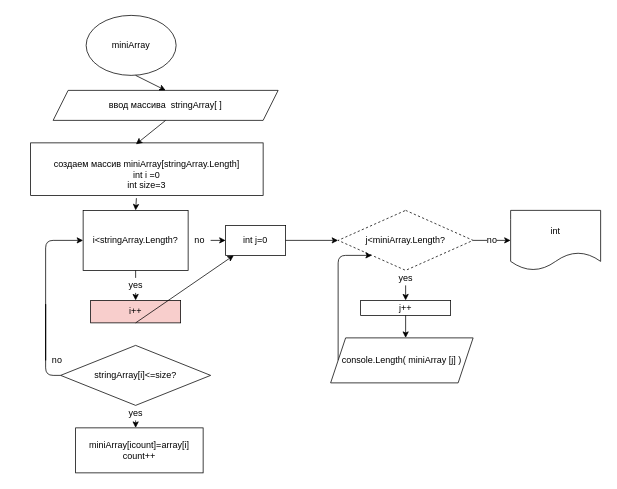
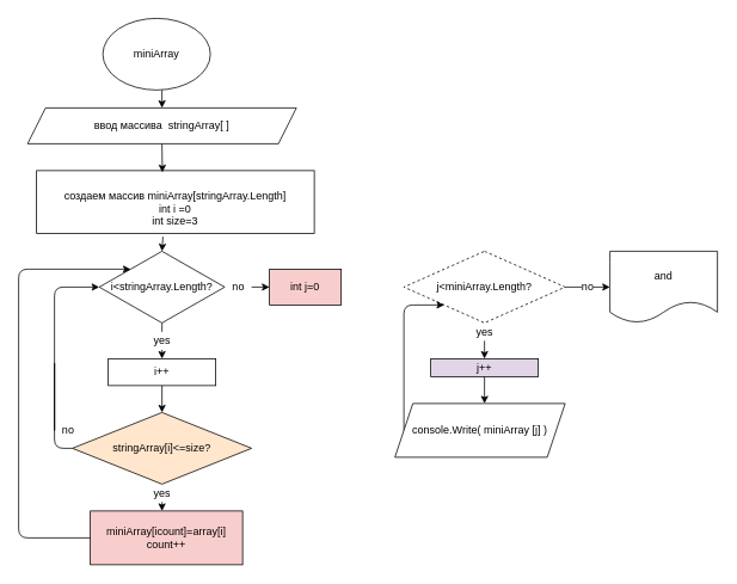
  <mxCell id="0" />
  <mxCell id="1" parent="0" />
  <mxCell id="2" value="miniArray" style="ellipse;whiteSpace=wrap;html=1;" parent="1" vertex="1"><mxGeometry x="114" y="20" width="120" height="80" as="geometry" /></mxCell>
- <mxCell id="3" value="&lt;div style=&quot;text-align: justify&quot;&gt;&lt;span&gt;&lt;br&gt;&lt;/span&gt;&lt;/div&gt;&lt;div style=&quot;text-align: justify&quot;&gt;&lt;span&gt;&lt;br&gt;&lt;/span&gt;&lt;/div&gt;&lt;div style=&quot;text-align: justify&quot;&gt;&lt;span&gt;ввод массива&amp;nbsp; stringArray[ ]&lt;/span&gt;&lt;/div&gt;&lt;span style=&quot;background-color: rgb(30 , 30 , 30)&quot;&gt;&lt;div style=&quot;text-align: justify&quot;&gt;&lt;font color=&quot;#d4d4d4&quot; face=&quot;consolas, courier new, monospace&quot;&gt;&lt;br&gt;&lt;/font&gt;&lt;/div&gt;&lt;br&gt;&lt;/span&gt;" style="shape=parallelogram;perimeter=parallelogramPerimeter;whiteSpace=wrap;html=1;fixedSize=1;" parent="1" vertex="1"><mxGeometry x="70" y="120" width="300" height="40" as="geometry" /></mxCell>
+ <mxCell id="3" value="&lt;div style=&quot;text-align: justify&quot;&gt;&lt;span&gt;&lt;br&gt;&lt;/span&gt;&lt;/div&gt;&lt;div style=&quot;text-align: justify&quot;&gt;&lt;span&gt;&lt;br&gt;&lt;/span&gt;&lt;/div&gt;&lt;div style=&quot;text-align: justify&quot;&gt;&lt;span&gt;ввод массива&amp;nbsp; stringArray[ ]&lt;/span&gt;&lt;/div&gt;&lt;span style=&quot;background-color: rgb(30 , 30 , 30)&quot;&gt;&lt;div style=&quot;text-align: justify&quot;&gt;&lt;font color=&quot;#d4d4d4&quot; face=&quot;consolas, courier new, monospace&quot;&gt;&lt;br&gt;&lt;/font&gt;&lt;/div&gt;&lt;br&gt;&lt;/span&gt;" style="shape=parallelogram;perimeter=parallelogramPerimeter;whiteSpace=wrap;html=1;fixedSize=1;" parent="1" vertex="1"><mxGeometry x="30" y="120" width="300" height="40" as="geometry" /></mxCell>
  <mxCell id="4" value="" style="endArrow=classic;html=1;entryX=0.5;entryY=0;entryDx=0;entryDy=0;" parent="1" target="3" edge="1"><mxGeometry width="50" height="50" relative="1" as="geometry"><mxPoint x="180" y="100" as="sourcePoint" /><mxPoint x="240" y="260" as="targetPoint" /></mxGeometry></mxCell>
  <mxCell id="5" value="&lt;span style=&quot;font-size: 12px ; font-style: normal ; font-weight: 400 ; letter-spacing: normal ; text-align: center ; text-indent: 0px ; text-transform: none ; word-spacing: 0px ; background-color: rgb(30 , 30 , 30) ; color: rgb(212 , 212 , 212) ; font-family: &amp;#34;consolas&amp;#34; , &amp;#34;courier new&amp;#34; , monospace&quot;&gt;&lt;font style=&quot;font-size: 12px&quot;&gt;&lt;br&gt;&lt;/font&gt;&lt;/span&gt;cоздаем массив miniArray[stringArray.Length]&lt;br&gt;int i =0&lt;br&gt;int size=3" style="rounded=0;whiteSpace=wrap;html=1;fontSize=12;" parent="1" vertex="1"><mxGeometry x="40" y="190" width="310" height="70" as="geometry" /></mxCell>
  <mxCell id="6" value="" style="endArrow=classic;html=1;fontSize=12;exitX=0.5;exitY=1;exitDx=0;exitDy=0;entryX=0.453;entryY=0.027;entryDx=0;entryDy=0;entryPerimeter=0;" parent="1" source="3" target="5" edge="1"><mxGeometry width="50" height="50" relative="1" as="geometry"><mxPoint x="190" y="290" as="sourcePoint" /><mxPoint x="240" y="240" as="targetPoint" /></mxGeometry></mxCell>
- <mxCell id="7" value="i&amp;lt;stringArray.Length?" style="whiteSpace=wrap;html=1;fontSize=12;rounded=0;" parent="1" vertex="1"><mxGeometry x="110" y="280" width="140" height="80" as="geometry" /></mxCell>
+ <mxCell id="7" value="i&amp;lt;stringArray.Length?" style="rhombus;whiteSpace=wrap;html=1;fontSize=12;" parent="1" vertex="1"><mxGeometry x="110" y="280" width="140" height="80" as="geometry" /></mxCell>
  <mxCell id="8" value="" style="endArrow=classic;html=1;fontSize=12;exitX=0.455;exitY=1.053;exitDx=0;exitDy=0;exitPerimeter=0;entryX=0.5;entryY=0;entryDx=0;entryDy=0;" parent="1" source="5" target="7" edge="1"><mxGeometry width="50" height="50" relative="1" as="geometry"><mxPoint x="190" y="290" as="sourcePoint" /><mxPoint x="240" y="240" as="targetPoint" /></mxGeometry></mxCell>
  <mxCell id="9" value="" style="endArrow=classic;html=1;fontSize=12;exitX=0.5;exitY=1;exitDx=0;exitDy=0;startArrow=none;" parent="1" source="26" edge="1"><mxGeometry width="50" height="50" relative="1" as="geometry"><mxPoint x="190" y="290" as="sourcePoint" /><mxPoint x="180" y="400" as="targetPoint" /><Array as="points" /></mxGeometry></mxCell>
- <mxCell id="10" value="i++&lt;br&gt;" style="rounded=0;whiteSpace=wrap;html=1;fontSize=12;fillColor=#f8cecc;" parent="1" vertex="1"><mxGeometry x="120" y="400" width="120" height="30" as="geometry" /></mxCell>
- <mxCell id="11" value="stringArray[i]&amp;lt;=size?" style="rhombus;whiteSpace=wrap;html=1;fontSize=12;" parent="1" vertex="1"><mxGeometry x="80" y="460" width="200" height="80" as="geometry" /></mxCell>
- <mxCell id="12" value="" style="endArrow=classic;html=1;fontSize=12;exitX=0.5;exitY=1;exitDx=0;exitDy=0;" parent="1" source="10" target="18" edge="1"><mxGeometry width="50" height="50" relative="1" as="geometry"><mxPoint x="190" y="350" as="sourcePoint" /><mxPoint x="240" y="300" as="targetPoint" /></mxGeometry></mxCell>
+ <mxCell id="10" value="i++&lt;br&gt;" style="rounded=0;whiteSpace=wrap;html=1;fontSize=12;" parent="1" vertex="1"><mxGeometry x="120" y="400" width="120" height="30" as="geometry" /></mxCell>
+ <mxCell id="11" value="stringArray[i]&amp;lt;=size?" style="rhombus;whiteSpace=wrap;html=1;fontSize=12;fillColor=#ffe6cc;" parent="1" vertex="1"><mxGeometry x="80" y="460" width="200" height="80" as="geometry" /></mxCell>
+ <mxCell id="12" value="" style="endArrow=classic;html=1;fontSize=12;exitX=0.5;exitY=1;exitDx=0;exitDy=0;entryX=0.5;entryY=0;entryDx=0;entryDy=0;" parent="1" source="10" target="11" edge="1"><mxGeometry width="50" height="50" relative="1" as="geometry"><mxPoint x="190" y="350" as="sourcePoint" /><mxPoint x="240" y="300" as="targetPoint" /></mxGeometry></mxCell>
  <mxCell id="13" value="" style="endArrow=classic;html=1;fontSize=12;exitX=0.5;exitY=1;exitDx=0;exitDy=0;startArrow=none;" parent="1" source="28" edge="1"><mxGeometry width="50" height="50" relative="1" as="geometry"><mxPoint x="190" y="470" as="sourcePoint" /><mxPoint x="180" y="570" as="targetPoint" /></mxGeometry></mxCell>
- <mxCell id="14" value="miniArray[icount]=array[i]&lt;br&gt;count++" style="rounded=0;whiteSpace=wrap;html=1;fontSize=12;" parent="1" vertex="1"><mxGeometry x="100" y="570" width="170" height="60" as="geometry" /></mxCell>
+ <mxCell id="14" value="miniArray[icount]=array[i]&lt;br&gt;count++" style="rounded=0;whiteSpace=wrap;html=1;fontSize=12;fillColor=#f8cecc;" parent="1" vertex="1"><mxGeometry x="100" y="570" width="170" height="60" as="geometry" /></mxCell>
  <mxCell id="15" value="" style="endArrow=classic;html=1;fontSize=12;exitX=0;exitY=0.5;exitDx=0;exitDy=0;entryX=0;entryY=0.5;entryDx=0;entryDy=0;startArrow=none;" parent="1" source="30" target="7" edge="1"><mxGeometry width="50" height="50" relative="1" as="geometry"><mxPoint x="190" y="480" as="sourcePoint" /><mxPoint x="20" y="500" as="targetPoint" /><Array as="points"><mxPoint x="60" y="320" /></Array></mxGeometry></mxCell>
+ <mxCell id="16" value="" style="endArrow=classic;html=1;fontSize=12;exitX=0;exitY=0.5;exitDx=0;exitDy=0;entryX=0;entryY=0;entryDx=0;entryDy=0;" parent="1" source="14" target="7" edge="1"><mxGeometry width="50" height="50" relative="1" as="geometry"><mxPoint x="190" y="480" as="sourcePoint" /><mxPoint x="40" y="290" as="targetPoint" /><Array as="points"><mxPoint x="20" y="600" /><mxPoint x="20" y="300" /></Array></mxGeometry></mxCell>
  <mxCell id="17" value="" style="endArrow=classic;html=1;fontSize=12;exitX=1;exitY=0.5;exitDx=0;exitDy=0;startArrow=none;" parent="1" source="24" edge="1"><mxGeometry width="50" height="50" relative="1" as="geometry"><mxPoint x="190" y="480" as="sourcePoint" /><mxPoint x="300" y="320" as="targetPoint" /></mxGeometry></mxCell>
- <mxCell id="18" value="int j=0" style="rounded=0;whiteSpace=wrap;html=1;fontSize=12;" parent="1" vertex="1"><mxGeometry x="300" y="300" width="80" height="40" as="geometry" /></mxCell>
- <mxCell id="19" value="" style="endArrow=classic;html=1;fontSize=12;exitX=1;exitY=0.5;exitDx=0;exitDy=0;entryX=0;entryY=0.5;entryDx=0;entryDy=0;" parent="1" source="18" target="20" edge="1"><mxGeometry width="50" height="50" relative="1" as="geometry"><mxPoint x="190" y="480" as="sourcePoint" /><mxPoint x="420" y="320" as="targetPoint" /></mxGeometry></mxCell>
+ <mxCell id="18" value="int j=0" style="rounded=0;whiteSpace=wrap;html=1;fontSize=12;fillColor=#f8cecc;" parent="1" vertex="1"><mxGeometry x="300" y="300" width="80" height="40" as="geometry" /></mxCell>
  <mxCell id="20" value="j&amp;lt;miniArray.Length?" style="rhombus;whiteSpace=wrap;html=1;fontSize=12;dashed=1;" parent="1" vertex="1"><mxGeometry x="450" y="280" width="180" height="80" as="geometry" /></mxCell>
  <mxCell id="21" value="" style="endArrow=classic;html=1;fontSize=12;exitX=0.5;exitY=1;exitDx=0;exitDy=0;startArrow=none;" parent="1" source="22" edge="1"><mxGeometry width="50" height="50" relative="1" as="geometry"><mxPoint x="470" y="590" as="sourcePoint" /><mxPoint x="540" y="400" as="targetPoint" /></mxGeometry></mxCell>
  <mxCell id="22" value="yes" style="text;html=1;align=center;verticalAlign=middle;resizable=0;points=[];autosize=1;strokeColor=none;fillColor=none;fontSize=12;" parent="1" vertex="1"><mxGeometry x="525" y="360" width="30" height="20" as="geometry" /></mxCell>
  <mxCell id="23" value="" style="endArrow=none;html=1;fontSize=12;exitX=0.5;exitY=1;exitDx=0;exitDy=0;" parent="1" source="20" target="22" edge="1"><mxGeometry width="50" height="50" relative="1" as="geometry"><mxPoint x="540" y="360" as="sourcePoint" /><mxPoint x="540" y="400" as="targetPoint" /></mxGeometry></mxCell>
  <mxCell id="24" value="no" style="text;html=1;align=center;verticalAlign=middle;resizable=0;points=[];autosize=1;strokeColor=none;fillColor=none;fontSize=12;" parent="1" vertex="1"><mxGeometry x="250" y="310" width="30" height="20" as="geometry" /></mxCell>
  <mxCell id="25" value="" style="endArrow=none;html=1;fontSize=12;exitX=1;exitY=0.5;exitDx=0;exitDy=0;" parent="1" source="7" target="24" edge="1"><mxGeometry width="50" height="50" relative="1" as="geometry"><mxPoint x="250" y="320" as="sourcePoint" /><mxPoint x="300" y="320" as="targetPoint" /></mxGeometry></mxCell>
  <mxCell id="26" value="yes" style="text;html=1;align=center;verticalAlign=middle;resizable=0;points=[];autosize=1;strokeColor=none;fillColor=none;fontSize=12;" parent="1" vertex="1"><mxGeometry x="165" y="370" width="30" height="20" as="geometry" /></mxCell>
  <mxCell id="27" value="" style="endArrow=none;html=1;fontSize=12;exitX=0.5;exitY=1;exitDx=0;exitDy=0;" parent="1" source="7" target="26" edge="1"><mxGeometry width="50" height="50" relative="1" as="geometry"><mxPoint x="180" y="360" as="sourcePoint" /><mxPoint x="180" y="400" as="targetPoint" /><Array as="points" /></mxGeometry></mxCell>
  <mxCell id="28" value="yes" style="text;html=1;align=center;verticalAlign=middle;resizable=0;points=[];autosize=1;strokeColor=none;fillColor=none;fontSize=12;" parent="1" vertex="1"><mxGeometry x="165" y="540" width="30" height="20" as="geometry" /></mxCell>
  <mxCell id="29" value="" style="endArrow=none;html=1;fontSize=12;exitX=0.5;exitY=1;exitDx=0;exitDy=0;" parent="1" source="11" target="28" edge="1"><mxGeometry width="50" height="50" relative="1" as="geometry"><mxPoint x="180" y="540" as="sourcePoint" /><mxPoint x="180" y="570" as="targetPoint" /></mxGeometry></mxCell>
  <mxCell id="30" value="no" style="text;html=1;align=center;verticalAlign=middle;resizable=0;points=[];autosize=1;strokeColor=none;fillColor=none;fontSize=12;" parent="1" vertex="1"><mxGeometry x="60" y="470" width="30" height="20" as="geometry" /></mxCell>
  <mxCell id="31" value="" style="endArrow=none;html=1;fontSize=12;exitX=0;exitY=0.5;exitDx=0;exitDy=0;entryX=0;entryY=0.5;entryDx=0;entryDy=0;" parent="1" source="11" target="30" edge="1"><mxGeometry width="50" height="50" relative="1" as="geometry"><mxPoint x="80" y="500" as="sourcePoint" /><mxPoint x="110" y="320" as="targetPoint" /><Array as="points"><mxPoint x="60" y="500" /><mxPoint x="60" y="400" /></Array></mxGeometry></mxCell>
- <mxCell id="32" value="j++" style="rounded=0;whiteSpace=wrap;html=1;fontSize=12;" parent="1" vertex="1"><mxGeometry x="480" y="400" width="120" height="20" as="geometry" /></mxCell>
+ <mxCell id="32" value="j++" style="rounded=0;whiteSpace=wrap;html=1;fontSize=12;fillColor=#e1d5e7;" parent="1" vertex="1"><mxGeometry x="480" y="400" width="120" height="20" as="geometry" /></mxCell>
  <mxCell id="33" value="" style="endArrow=classic;html=1;fontSize=12;exitX=0.5;exitY=1;exitDx=0;exitDy=0;" parent="1" source="32" edge="1"><mxGeometry width="50" height="50" relative="1" as="geometry"><mxPoint x="400" y="590" as="sourcePoint" /><mxPoint x="540" y="450" as="targetPoint" /></mxGeometry></mxCell>
  <mxCell id="34" value="" style="endArrow=classic;html=1;fontSize=12;exitX=0;exitY=0.5;exitDx=0;exitDy=0;entryX=0;entryY=1;entryDx=0;entryDy=0;" parent="1" target="20" edge="1"><mxGeometry width="50" height="50" relative="1" as="geometry"><mxPoint x="450" y="480" as="sourcePoint" /><mxPoint x="450" y="540" as="targetPoint" /><Array as="points"><mxPoint x="450" y="340" /></Array></mxGeometry></mxCell>
  <mxCell id="35" value="no" style="endArrow=classic;html=1;fontSize=12;exitX=1;exitY=0.5;exitDx=0;exitDy=0;" parent="1" source="20" edge="1"><mxGeometry width="50" height="50" relative="1" as="geometry"><mxPoint x="400" y="590" as="sourcePoint" /><mxPoint x="680" y="320" as="targetPoint" /></mxGeometry></mxCell>
- <mxCell id="36" value="&lt;span&gt;console.Length( miniArray [j] )&lt;/span&gt;" style="shape=parallelogram;perimeter=parallelogramPerimeter;whiteSpace=wrap;html=1;fixedSize=1;fontSize=12;" parent="1" vertex="1"><mxGeometry x="440" y="450" width="190" height="60" as="geometry" /></mxCell>
- <mxCell id="37" value="int" style="shape=document;whiteSpace=wrap;html=1;boundedLbl=1;fontSize=12;" parent="1" vertex="1"><mxGeometry x="680" y="280" width="120" height="80" as="geometry" /></mxCell>
+ <mxCell id="36" value="&lt;span&gt;console.Write( miniArray [j] )&lt;/span&gt;" style="shape=parallelogram;perimeter=parallelogramPerimeter;whiteSpace=wrap;html=1;fixedSize=1;fontSize=12;" parent="1" vertex="1"><mxGeometry x="440" y="450" width="190" height="60" as="geometry" /></mxCell>
+ <mxCell id="37" value="and" style="shape=document;whiteSpace=wrap;html=1;boundedLbl=1;fontSize=12;" parent="1" vertex="1"><mxGeometry x="680" y="280" width="120" height="80" as="geometry" /></mxCell>
